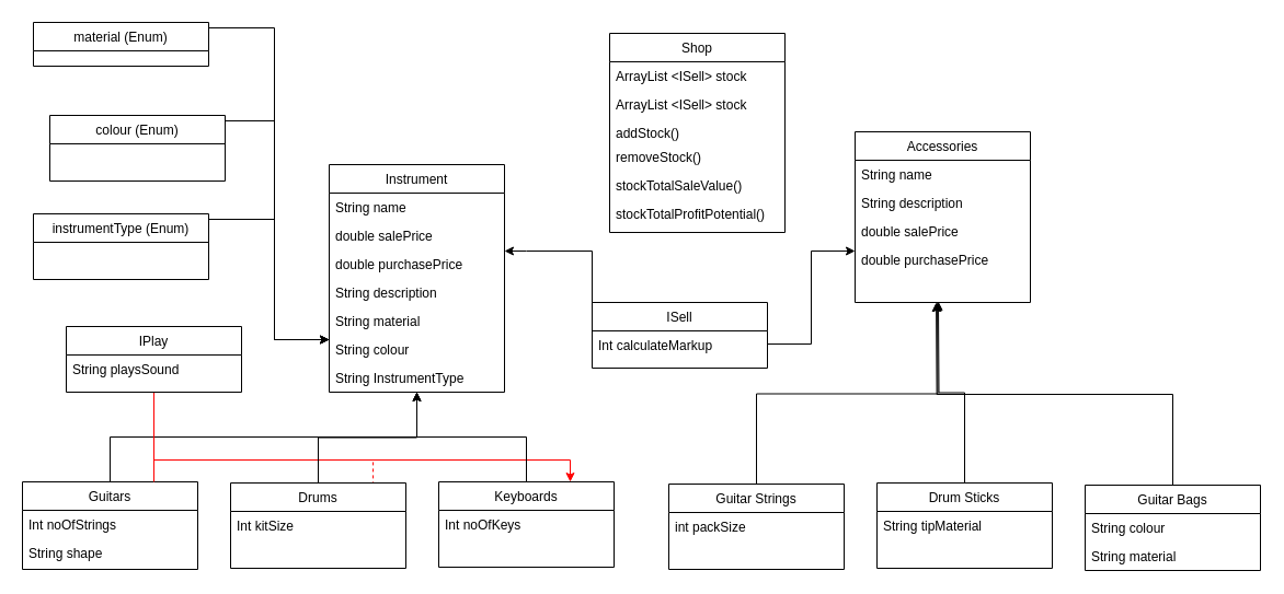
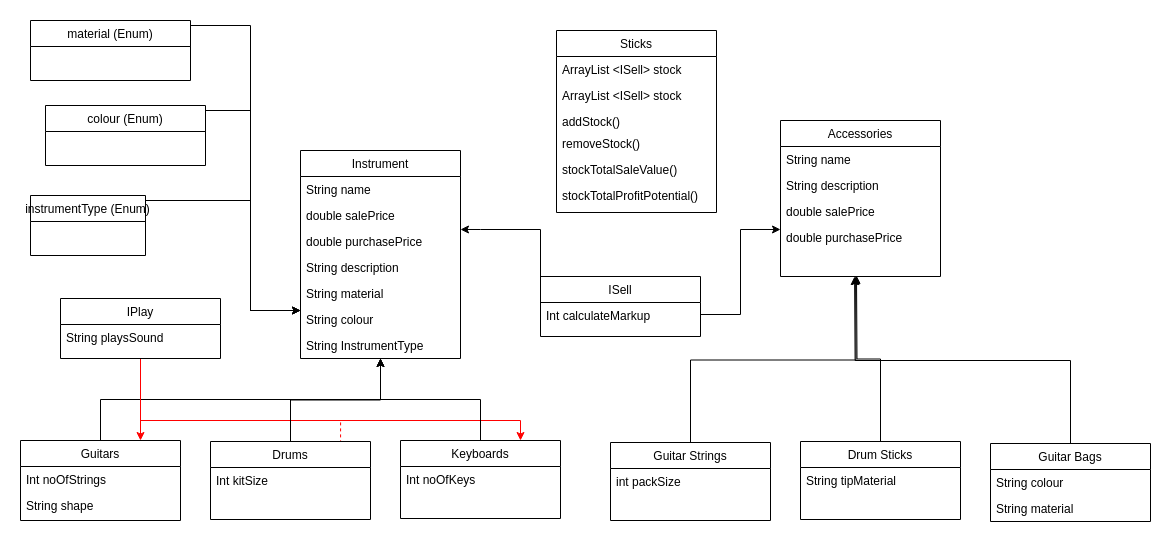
  <mxCell id="0" />
  <mxCell id="1" parent="0" />
- <mxCell id="2" value="Shop&#10;" style="swimlane;fontStyle=0;align=center;verticalAlign=top;childLayout=stackLayout;horizontal=1;startSize=26;horizontalStack=0;resizeParent=1;resizeLast=0;collapsible=1;marginBottom=0;rounded=0;shadow=0;strokeWidth=1;" parent="1" vertex="1"><mxGeometry x="556" y="30" width="160" height="182" as="geometry"><mxRectangle x="340" y="380" width="170" height="26" as="alternateBounds" /></mxGeometry></mxCell>
+ <mxCell id="2" value="Sticks&#10;" style="swimlane;fontStyle=0;align=center;verticalAlign=top;childLayout=stackLayout;horizontal=1;startSize=26;horizontalStack=0;resizeParent=1;resizeLast=0;collapsible=1;marginBottom=0;rounded=0;shadow=0;strokeWidth=1;" parent="1" vertex="1"><mxGeometry x="556" y="30" width="160" height="182" as="geometry"><mxRectangle x="340" y="380" width="170" height="26" as="alternateBounds" /></mxGeometry></mxCell>
  <mxCell id="3" value="ArrayList &lt;ISell&gt; stock" style="text;align=left;verticalAlign=top;spacingLeft=4;spacingRight=4;overflow=hidden;rotatable=0;points=[[0,0.5],[1,0.5]];portConstraint=eastwest;" vertex="1" parent="2"><mxGeometry y="26" width="160" height="26" as="geometry" /></mxCell>
  <mxCell id="4" value="ArrayList &lt;ISell&gt; stock" style="text;align=left;verticalAlign=top;spacingLeft=4;spacingRight=4;overflow=hidden;rotatable=0;points=[[0,0.5],[1,0.5]];portConstraint=eastwest;" vertex="1" parent="2"><mxGeometry y="52" width="160" height="26" as="geometry" /></mxCell>
  <mxCell id="5" value="addStock()" style="text;align=left;verticalAlign=top;spacingLeft=4;spacingRight=4;overflow=hidden;rotatable=0;points=[[0,0.5],[1,0.5]];portConstraint=eastwest;" vertex="1" parent="2"><mxGeometry y="78" width="160" height="22" as="geometry" /></mxCell>
  <mxCell id="6" value="removeStock()" style="text;align=left;verticalAlign=top;spacingLeft=4;spacingRight=4;overflow=hidden;rotatable=0;points=[[0,0.5],[1,0.5]];portConstraint=eastwest;" vertex="1" parent="2"><mxGeometry y="100" width="160" height="26" as="geometry" /></mxCell>
  <mxCell id="7" value="stockTotalSaleValue()" style="text;align=left;verticalAlign=top;spacingLeft=4;spacingRight=4;overflow=hidden;rotatable=0;points=[[0,0.5],[1,0.5]];portConstraint=eastwest;" vertex="1" parent="2"><mxGeometry y="126" width="160" height="26" as="geometry" /></mxCell>
  <mxCell id="8" value="stockTotalProfitPotential()" style="text;align=left;verticalAlign=top;spacingLeft=4;spacingRight=4;overflow=hidden;rotatable=0;points=[[0,0.5],[1,0.5]];portConstraint=eastwest;" vertex="1" parent="2"><mxGeometry y="152" width="160" height="26" as="geometry" /></mxCell>
  <mxCell id="9" value="Accessories" style="swimlane;fontStyle=0;align=center;verticalAlign=top;childLayout=stackLayout;horizontal=1;startSize=26;horizontalStack=0;resizeParent=1;resizeLast=0;collapsible=1;marginBottom=0;rounded=0;shadow=0;strokeWidth=1;" vertex="1" parent="1"><mxGeometry x="780" y="120" width="160" height="156" as="geometry"><mxRectangle x="340" y="380" width="170" height="26" as="alternateBounds" /></mxGeometry></mxCell>
  <mxCell id="10" value="String name" style="text;align=left;verticalAlign=top;spacingLeft=4;spacingRight=4;overflow=hidden;rotatable=0;points=[[0,0.5],[1,0.5]];portConstraint=eastwest;" vertex="1" parent="9"><mxGeometry y="26" width="160" height="26" as="geometry" /></mxCell>
  <mxCell id="11" value="String description" style="text;align=left;verticalAlign=top;spacingLeft=4;spacingRight=4;overflow=hidden;rotatable=0;points=[[0,0.5],[1,0.5]];portConstraint=eastwest;" vertex="1" parent="9"><mxGeometry y="52" width="160" height="26" as="geometry" /></mxCell>
  <mxCell id="12" value="double salePrice" style="text;align=left;verticalAlign=top;spacingLeft=4;spacingRight=4;overflow=hidden;rotatable=0;points=[[0,0.5],[1,0.5]];portConstraint=eastwest;" vertex="1" parent="9"><mxGeometry y="78" width="160" height="26" as="geometry" /></mxCell>
  <mxCell id="13" value="double purchasePrice" style="text;align=left;verticalAlign=top;spacingLeft=4;spacingRight=4;overflow=hidden;rotatable=0;points=[[0,0.5],[1,0.5]];portConstraint=eastwest;" vertex="1" parent="9"><mxGeometry y="104" width="160" height="26" as="geometry" /></mxCell>
  <mxCell id="14" style="edgeStyle=orthogonalEdgeStyle;rounded=0;orthogonalLoop=1;jettySize=auto;html=1;exitX=0.5;exitY=0;exitDx=0;exitDy=0;entryX=0.5;entryY=1;entryDx=0;entryDy=0;" edge="1" parent="1" source="15" target="18"><mxGeometry relative="1" as="geometry" /></mxCell>
  <mxCell id="15" value="Guitars" style="swimlane;fontStyle=0;align=center;verticalAlign=top;childLayout=stackLayout;horizontal=1;startSize=26;horizontalStack=0;resizeParent=1;resizeLast=0;collapsible=1;marginBottom=0;rounded=0;shadow=0;strokeWidth=1;" vertex="1" parent="1"><mxGeometry x="20" y="440" width="160" height="80" as="geometry"><mxRectangle x="130" y="380" width="160" height="26" as="alternateBounds" /></mxGeometry></mxCell>
  <mxCell id="16" value="Int noOfStrings" style="text;align=left;verticalAlign=top;spacingLeft=4;spacingRight=4;overflow=hidden;rotatable=0;points=[[0,0.5],[1,0.5]];portConstraint=eastwest;" vertex="1" parent="15"><mxGeometry y="26" width="160" height="26" as="geometry" /></mxCell>
  <mxCell id="17" value="String shape" style="text;align=left;verticalAlign=top;spacingLeft=4;spacingRight=4;overflow=hidden;rotatable=0;points=[[0,0.5],[1,0.5]];portConstraint=eastwest;" vertex="1" parent="15"><mxGeometry y="52" width="160" height="26" as="geometry" /></mxCell>
  <mxCell id="18" value="Instrument" style="swimlane;fontStyle=0;align=center;verticalAlign=top;childLayout=stackLayout;horizontal=1;startSize=26;horizontalStack=0;resizeParent=1;resizeLast=0;collapsible=1;marginBottom=0;rounded=0;shadow=0;strokeWidth=1;" vertex="1" parent="1"><mxGeometry x="300" y="150" width="160" height="208" as="geometry"><mxRectangle x="340" y="380" width="170" height="26" as="alternateBounds" /></mxGeometry></mxCell>
  <mxCell id="19" value="String name" style="text;align=left;verticalAlign=top;spacingLeft=4;spacingRight=4;overflow=hidden;rotatable=0;points=[[0,0.5],[1,0.5]];portConstraint=eastwest;" vertex="1" parent="18"><mxGeometry y="26" width="160" height="26" as="geometry" /></mxCell>
  <mxCell id="20" value="double salePrice" style="text;align=left;verticalAlign=top;spacingLeft=4;spacingRight=4;overflow=hidden;rotatable=0;points=[[0,0.5],[1,0.5]];portConstraint=eastwest;" vertex="1" parent="18"><mxGeometry y="52" width="160" height="26" as="geometry" /></mxCell>
  <mxCell id="21" value="double purchasePrice" style="text;align=left;verticalAlign=top;spacingLeft=4;spacingRight=4;overflow=hidden;rotatable=0;points=[[0,0.5],[1,0.5]];portConstraint=eastwest;" vertex="1" parent="18"><mxGeometry y="78" width="160" height="26" as="geometry" /></mxCell>
  <mxCell id="22" value="String description" style="text;align=left;verticalAlign=top;spacingLeft=4;spacingRight=4;overflow=hidden;rotatable=0;points=[[0,0.5],[1,0.5]];portConstraint=eastwest;" vertex="1" parent="18"><mxGeometry y="104" width="160" height="26" as="geometry" /></mxCell>
  <mxCell id="23" value="String material" style="text;align=left;verticalAlign=top;spacingLeft=4;spacingRight=4;overflow=hidden;rotatable=0;points=[[0,0.5],[1,0.5]];portConstraint=eastwest;" vertex="1" parent="18"><mxGeometry y="130" width="160" height="26" as="geometry" /></mxCell>
  <mxCell id="24" value="String colour" style="text;align=left;verticalAlign=top;spacingLeft=4;spacingRight=4;overflow=hidden;rotatable=0;points=[[0,0.5],[1,0.5]];portConstraint=eastwest;" vertex="1" parent="18"><mxGeometry y="156" width="160" height="26" as="geometry" /></mxCell>
  <mxCell id="25" value="String InstrumentType" style="text;align=left;verticalAlign=top;spacingLeft=4;spacingRight=4;overflow=hidden;rotatable=0;points=[[0,0.5],[1,0.5]];portConstraint=eastwest;" vertex="1" parent="18"><mxGeometry y="182" width="160" height="26" as="geometry" /></mxCell>
- <mxCell id="26" style="edgeStyle=orthogonalEdgeStyle;rounded=0;orthogonalLoop=1;jettySize=auto;html=1;exitX=0.5;exitY=1;exitDx=0;exitDy=0;entryX=0.75;entryY=0;entryDx=0;entryDy=0;strokeColor=#FF0000;endArrow=none;" edge="1" parent="1" source="29" target="15"><mxGeometry relative="1" as="geometry" /></mxCell>
+ <mxCell id="26" style="edgeStyle=orthogonalEdgeStyle;rounded=0;orthogonalLoop=1;jettySize=auto;html=1;exitX=0.5;exitY=1;exitDx=0;exitDy=0;entryX=0.75;entryY=0;entryDx=0;entryDy=0;strokeColor=#FF0000;" edge="1" parent="1" source="29" target="15"><mxGeometry relative="1" as="geometry" /></mxCell>
  <mxCell id="27" style="edgeStyle=orthogonalEdgeStyle;rounded=0;orthogonalLoop=1;jettySize=auto;html=1;exitX=0.5;exitY=1;exitDx=0;exitDy=0;entryX=0.813;entryY=0.115;entryDx=0;entryDy=0;entryPerimeter=0;strokeColor=#FF0000;dashed=1;" edge="1" parent="1" source="29" target="38"><mxGeometry relative="1" as="geometry"><Array as="points"><mxPoint x="140" y="420" /><mxPoint x="340" y="420" /></Array></mxGeometry></mxCell>
  <mxCell id="28" style="edgeStyle=orthogonalEdgeStyle;rounded=0;orthogonalLoop=1;jettySize=auto;html=1;exitX=0.5;exitY=1;exitDx=0;exitDy=0;entryX=0.75;entryY=0;entryDx=0;entryDy=0;fillColor=#FF0000;strokeColor=#FF0000;" edge="1" parent="1" source="29" target="41"><mxGeometry relative="1" as="geometry"><Array as="points"><mxPoint x="140" y="420" /><mxPoint x="520" y="420" /></Array></mxGeometry></mxCell>
  <mxCell id="29" value="IPlay" style="swimlane;fontStyle=0;align=center;verticalAlign=top;childLayout=stackLayout;horizontal=1;startSize=26;horizontalStack=0;resizeParent=1;resizeLast=0;collapsible=1;marginBottom=0;rounded=0;shadow=0;strokeWidth=1;" vertex="1" parent="1"><mxGeometry x="60" y="298" width="160" height="60" as="geometry"><mxRectangle x="340" y="380" width="170" height="26" as="alternateBounds" /></mxGeometry></mxCell>
  <mxCell id="30" value="String playsSound" style="text;align=left;verticalAlign=top;spacingLeft=4;spacingRight=4;overflow=hidden;rotatable=0;points=[[0,0.5],[1,0.5]];portConstraint=eastwest;" vertex="1" parent="29"><mxGeometry y="26" width="160" height="26" as="geometry" /></mxCell>
  <mxCell id="31" style="edgeStyle=orthogonalEdgeStyle;rounded=0;orthogonalLoop=1;jettySize=auto;html=1;exitX=1;exitY=0.5;exitDx=0;exitDy=0;" edge="1" parent="1" source="32"><mxGeometry relative="1" as="geometry"><mxPoint x="300" y="310" as="targetPoint" /><Array as="points"><mxPoint x="250" y="110" /><mxPoint x="250" y="310" /></Array></mxGeometry></mxCell>
  <mxCell id="32" value="colour (Enum)" style="swimlane;fontStyle=0;align=center;verticalAlign=top;childLayout=stackLayout;horizontal=1;startSize=26;horizontalStack=0;resizeParent=1;resizeLast=0;collapsible=1;marginBottom=0;rounded=0;shadow=0;strokeWidth=1;" vertex="1" parent="1"><mxGeometry x="45" y="105" width="160" height="60" as="geometry"><mxRectangle x="340" y="380" width="170" height="26" as="alternateBounds" /></mxGeometry></mxCell>
  <mxCell id="33" style="edgeStyle=orthogonalEdgeStyle;rounded=0;orthogonalLoop=1;jettySize=auto;html=1;exitX=1;exitY=0.5;exitDx=0;exitDy=0;" edge="1" parent="1" source="34" target="24"><mxGeometry relative="1" as="geometry"><Array as="points"><mxPoint x="250" y="25" /><mxPoint x="250" y="310" /></Array></mxGeometry></mxCell>
- <mxCell id="34" value="material (Enum)" style="swimlane;fontStyle=0;align=center;verticalAlign=top;childLayout=stackLayout;horizontal=1;startSize=26;horizontalStack=0;resizeParent=1;resizeLast=0;collapsible=1;marginBottom=0;rounded=0;shadow=0;strokeWidth=1;" vertex="1" parent="1"><mxGeometry x="30" y="20" width="160" height="40" as="geometry"><mxRectangle x="340" y="380" width="170" height="26" as="alternateBounds" /></mxGeometry></mxCell>
+ <mxCell id="34" value="material (Enum)" style="swimlane;fontStyle=0;align=center;verticalAlign=top;childLayout=stackLayout;horizontal=1;startSize=26;horizontalStack=0;resizeParent=1;resizeLast=0;collapsible=1;marginBottom=0;rounded=0;shadow=0;strokeWidth=1;" vertex="1" parent="1"><mxGeometry x="30" y="20" width="160" height="60" as="geometry"><mxRectangle x="340" y="380" width="170" height="26" as="alternateBounds" /></mxGeometry></mxCell>
  <mxCell id="35" style="edgeStyle=orthogonalEdgeStyle;rounded=0;orthogonalLoop=1;jettySize=auto;html=1;exitX=1;exitY=0.5;exitDx=0;exitDy=0;" edge="1" parent="1" source="36"><mxGeometry relative="1" as="geometry"><mxPoint x="300" y="310" as="targetPoint" /><Array as="points"><mxPoint x="250" y="200" /><mxPoint x="250" y="310" /></Array></mxGeometry></mxCell>
- <mxCell id="36" value="instrumentType (Enum)" style="swimlane;fontStyle=0;align=center;verticalAlign=top;childLayout=stackLayout;horizontal=1;startSize=26;horizontalStack=0;resizeParent=1;resizeLast=0;collapsible=1;marginBottom=0;rounded=0;shadow=0;strokeWidth=1;" vertex="1" parent="1"><mxGeometry x="30" y="195" width="160" height="60" as="geometry"><mxRectangle x="340" y="380" width="170" height="26" as="alternateBounds" /></mxGeometry></mxCell>
+ <mxCell id="36" value="instrumentType (Enum)" style="swimlane;fontStyle=0;align=center;verticalAlign=top;childLayout=stackLayout;horizontal=1;startSize=26;horizontalStack=0;resizeParent=1;resizeLast=0;collapsible=1;marginBottom=0;rounded=0;shadow=0;strokeWidth=1;" vertex="1" parent="1"><mxGeometry x="30" y="195" width="115" height="60" as="geometry"><mxRectangle x="340" y="380" width="170" height="26" as="alternateBounds" /></mxGeometry></mxCell>
  <mxCell id="37" style="edgeStyle=orthogonalEdgeStyle;rounded=0;orthogonalLoop=1;jettySize=auto;html=1;exitX=0.5;exitY=0;exitDx=0;exitDy=0;entryX=0.5;entryY=1;entryDx=0;entryDy=0;entryPerimeter=0;" edge="1" parent="1" source="38" target="25"><mxGeometry relative="1" as="geometry" /></mxCell>
  <mxCell id="38" value="Drums" style="swimlane;fontStyle=0;align=center;verticalAlign=top;childLayout=stackLayout;horizontal=1;startSize=26;horizontalStack=0;resizeParent=1;resizeLast=0;collapsible=1;marginBottom=0;rounded=0;shadow=0;strokeWidth=1;" vertex="1" parent="1"><mxGeometry x="210" y="441" width="160" height="78" as="geometry"><mxRectangle x="130" y="380" width="160" height="26" as="alternateBounds" /></mxGeometry></mxCell>
  <mxCell id="39" value="Int kitSize" style="text;align=left;verticalAlign=top;spacingLeft=4;spacingRight=4;overflow=hidden;rotatable=0;points=[[0,0.5],[1,0.5]];portConstraint=eastwest;" vertex="1" parent="38"><mxGeometry y="26" width="160" height="26" as="geometry" /></mxCell>
  <mxCell id="40" style="edgeStyle=orthogonalEdgeStyle;rounded=0;orthogonalLoop=1;jettySize=auto;html=1;exitX=0.5;exitY=0;exitDx=0;exitDy=0;entryX=0.5;entryY=1;entryDx=0;entryDy=0;entryPerimeter=0;" edge="1" parent="1" source="41" target="25"><mxGeometry relative="1" as="geometry" /></mxCell>
  <mxCell id="41" value="Keyboards" style="swimlane;fontStyle=0;align=center;verticalAlign=top;childLayout=stackLayout;horizontal=1;startSize=26;horizontalStack=0;resizeParent=1;resizeLast=0;collapsible=1;marginBottom=0;rounded=0;shadow=0;strokeWidth=1;" vertex="1" parent="1"><mxGeometry x="400" y="440" width="160" height="78" as="geometry"><mxRectangle x="130" y="380" width="160" height="26" as="alternateBounds" /></mxGeometry></mxCell>
  <mxCell id="42" value="Int noOfKeys" style="text;align=left;verticalAlign=top;spacingLeft=4;spacingRight=4;overflow=hidden;rotatable=0;points=[[0,0.5],[1,0.5]];portConstraint=eastwest;" vertex="1" parent="41"><mxGeometry y="26" width="160" height="26" as="geometry" /></mxCell>
  <mxCell id="43" value="ISell" style="swimlane;fontStyle=0;align=center;verticalAlign=top;childLayout=stackLayout;horizontal=1;startSize=26;horizontalStack=0;resizeParent=1;resizeLast=0;collapsible=1;marginBottom=0;rounded=0;shadow=0;strokeWidth=1;" vertex="1" parent="1"><mxGeometry x="540" y="276" width="160" height="60" as="geometry"><mxRectangle x="340" y="380" width="170" height="26" as="alternateBounds" /></mxGeometry></mxCell>
  <mxCell id="44" value="Int calculateMarkup" style="text;align=left;verticalAlign=top;spacingLeft=4;spacingRight=4;overflow=hidden;rotatable=0;points=[[0,0.5],[1,0.5]];portConstraint=eastwest;" vertex="1" parent="43"><mxGeometry y="26" width="160" height="24" as="geometry" /></mxCell>
  <mxCell id="45" style="edgeStyle=orthogonalEdgeStyle;rounded=0;orthogonalLoop=1;jettySize=auto;html=1;exitX=0.5;exitY=0;exitDx=0;exitDy=0;entryX=0.469;entryY=1;entryDx=0;entryDy=0;entryPerimeter=0;" edge="1" parent="1" source="46"><mxGeometry relative="1" as="geometry"><mxPoint x="855.04" y="276" as="targetPoint" /></mxGeometry></mxCell>
  <mxCell id="46" value="Guitar Strings" style="swimlane;fontStyle=0;align=center;verticalAlign=top;childLayout=stackLayout;horizontal=1;startSize=26;horizontalStack=0;resizeParent=1;resizeLast=0;collapsible=1;marginBottom=0;rounded=0;shadow=0;strokeWidth=1;" vertex="1" parent="1"><mxGeometry x="610" y="442" width="160" height="78" as="geometry"><mxRectangle x="130" y="380" width="160" height="26" as="alternateBounds" /></mxGeometry></mxCell>
  <mxCell id="47" value="int packSize" style="text;align=left;verticalAlign=top;spacingLeft=4;spacingRight=4;overflow=hidden;rotatable=0;points=[[0,0.5],[1,0.5]];portConstraint=eastwest;" vertex="1" parent="46"><mxGeometry y="26" width="160" height="26" as="geometry" /></mxCell>
  <mxCell id="48" style="edgeStyle=orthogonalEdgeStyle;rounded=0;orthogonalLoop=1;jettySize=auto;html=1;exitX=0.5;exitY=0;exitDx=0;exitDy=0;entryX=0.475;entryY=0.962;entryDx=0;entryDy=0;entryPerimeter=0;" edge="1" parent="1" source="49"><mxGeometry relative="1" as="geometry"><mxPoint x="856" y="275.012" as="targetPoint" /></mxGeometry></mxCell>
  <mxCell id="49" value="Drum Sticks" style="swimlane;fontStyle=0;align=center;verticalAlign=top;childLayout=stackLayout;horizontal=1;startSize=26;horizontalStack=0;resizeParent=1;resizeLast=0;collapsible=1;marginBottom=0;rounded=0;shadow=0;strokeWidth=1;" vertex="1" parent="1"><mxGeometry x="800" y="441" width="160" height="78" as="geometry"><mxRectangle x="130" y="380" width="160" height="26" as="alternateBounds" /></mxGeometry></mxCell>
  <mxCell id="50" value="String tipMaterial" style="text;align=left;verticalAlign=top;spacingLeft=4;spacingRight=4;overflow=hidden;rotatable=0;points=[[0,0.5],[1,0.5]];portConstraint=eastwest;" vertex="1" parent="49"><mxGeometry y="26" width="160" height="26" as="geometry" /></mxCell>
  <mxCell id="51" style="edgeStyle=orthogonalEdgeStyle;rounded=0;orthogonalLoop=1;jettySize=auto;html=1;exitX=0.5;exitY=0;exitDx=0;exitDy=0;entryX=0.463;entryY=1;entryDx=0;entryDy=0;entryPerimeter=0;" edge="1" parent="1" source="52"><mxGeometry relative="1" as="geometry"><mxPoint x="854.08" y="276" as="targetPoint" /></mxGeometry></mxCell>
  <mxCell id="52" value="Guitar Bags" style="swimlane;fontStyle=0;align=center;verticalAlign=top;childLayout=stackLayout;horizontal=1;startSize=26;horizontalStack=0;resizeParent=1;resizeLast=0;collapsible=1;marginBottom=0;rounded=0;shadow=0;strokeWidth=1;" vertex="1" parent="1"><mxGeometry x="990" y="443" width="160" height="78" as="geometry"><mxRectangle x="130" y="380" width="160" height="26" as="alternateBounds" /></mxGeometry></mxCell>
  <mxCell id="53" value="String colour" style="text;align=left;verticalAlign=top;spacingLeft=4;spacingRight=4;overflow=hidden;rotatable=0;points=[[0,0.5],[1,0.5]];portConstraint=eastwest;" vertex="1" parent="52"><mxGeometry y="26" width="160" height="26" as="geometry" /></mxCell>
  <mxCell id="54" value="String material" style="text;align=left;verticalAlign=top;spacingLeft=4;spacingRight=4;overflow=hidden;rotatable=0;points=[[0,0.5],[1,0.5]];portConstraint=eastwest;" vertex="1" parent="52"><mxGeometry y="52" width="160" height="26" as="geometry" /></mxCell>
  <mxCell id="55" style="edgeStyle=orthogonalEdgeStyle;rounded=0;orthogonalLoop=1;jettySize=auto;html=1;exitX=0;exitY=0.5;exitDx=0;exitDy=0;entryX=1;entryY=0.038;entryDx=0;entryDy=0;entryPerimeter=0;" edge="1" parent="1" source="44" target="21"><mxGeometry relative="1" as="geometry"><Array as="points"><mxPoint x="480" y="229" /><mxPoint x="480" y="229" /></Array></mxGeometry></mxCell>
  <mxCell id="56" style="edgeStyle=orthogonalEdgeStyle;rounded=0;orthogonalLoop=1;jettySize=auto;html=1;exitX=1;exitY=0.5;exitDx=0;exitDy=0;entryX=0;entryY=0.192;entryDx=0;entryDy=0;entryPerimeter=0;" edge="1" parent="1" source="44" target="13"><mxGeometry relative="1" as="geometry" /></mxCell>
